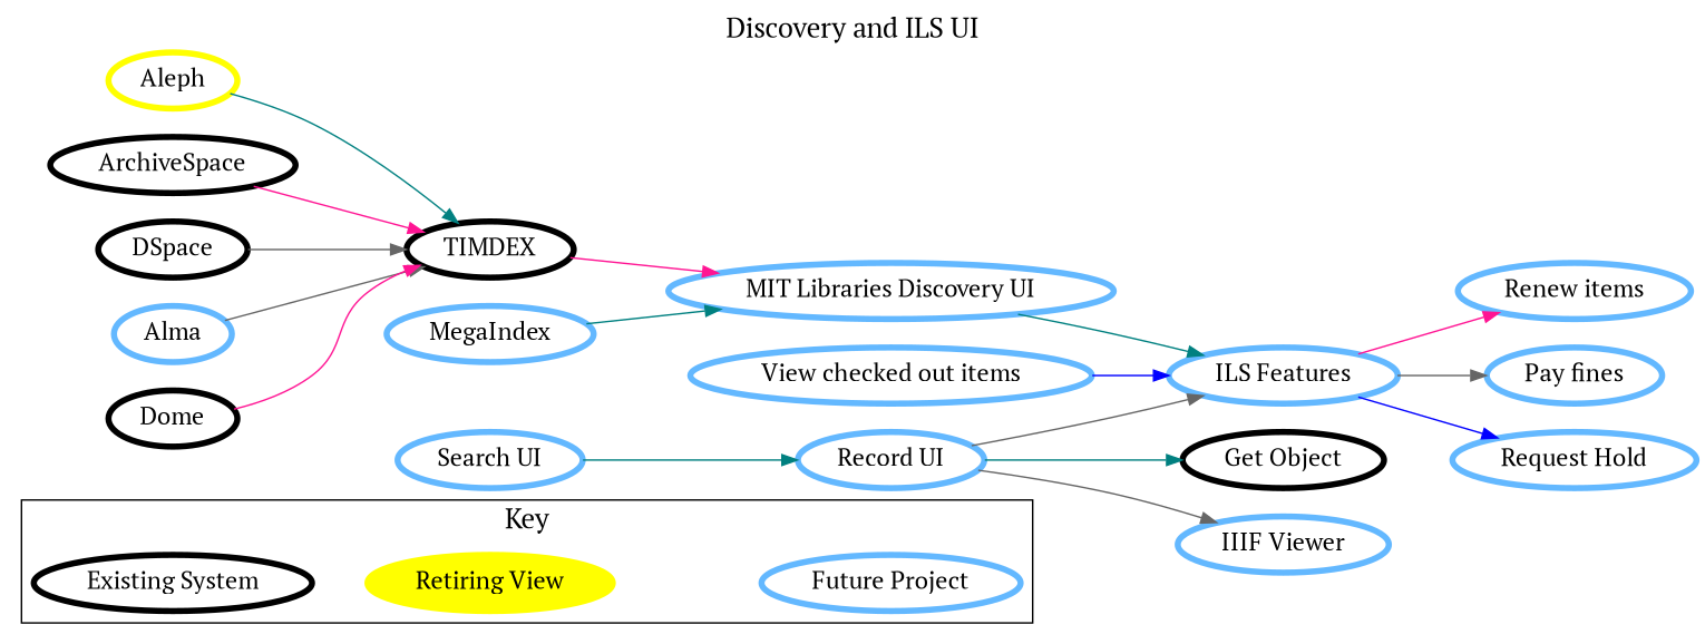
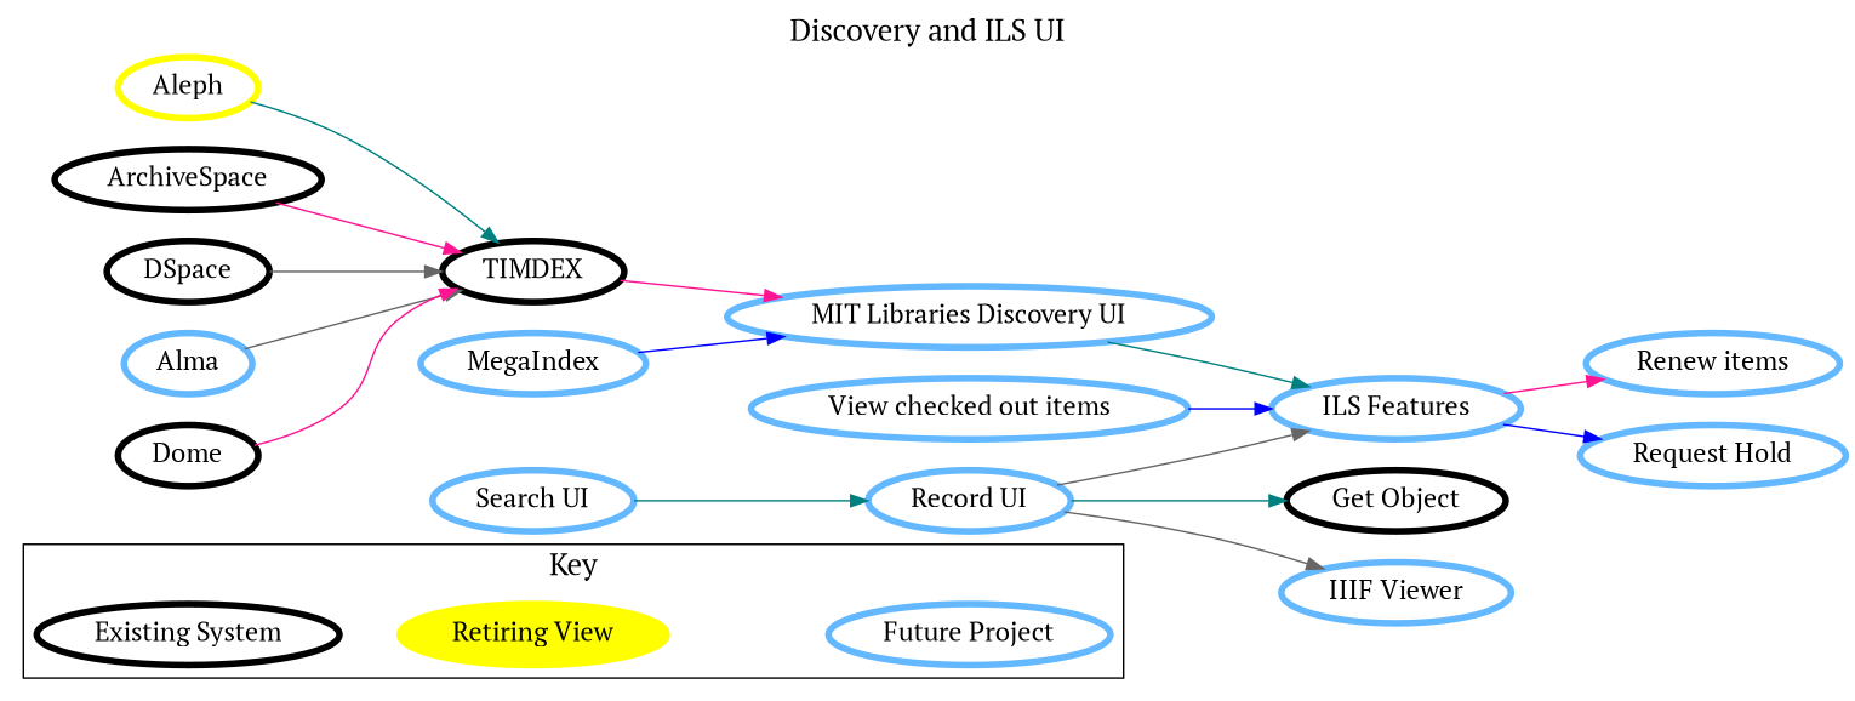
  digraph {
    fontname="PT Serif"
    fontsize=18
    label="Discovery and ILS UI"
    labelloc=t
    rankdir=LR
    node [color=SteelBlue1 fillcolor=white fontname="PT Serif" fontsize=16 penwidth=4 style=filled]
    edge [fontname="PT Serif" color=teal]
    n1 [label="Future Project"]
    n2 [color=Yellow1 fillcolor=Yellow1 label="Retiring View"]
    n3 [label="Existing System" color=""]
    Aleph [color=Yellow1]
    TIMDEX [color=""]
    n6 [label="MIT Libraries Discovery UI"]
    ArchiveSpace [color=""]
    DSpace [color=""]
    Alma
    "ILS Features"
    "Renew items"
-   "Pay fines"
    "Request Hold"
    "View checked out items"
    "Search UI"
    "Record UI"
    Dome [color=""]
    MegaIndex
    "Get Object" [color=""]
    "IIIF Viewer"
    subgraph cluster_1 {
      label=Key
      n1
      n2
      n3
    }
    n2 -> n1 [style=invis color=""]
    n3 -> n2 [style=invis color=""]
    Aleph -> TIMDEX
    TIMDEX -> n6 [color=deeppink]
    n6 -> "ILS Features"
    ArchiveSpace -> TIMDEX [color=deeppink]
    DSpace -> TIMDEX [color=gray40]
    Alma -> TIMDEX [color=gray40]
    "ILS Features" -> "Renew items" [color=deeppink]
-   "ILS Features" -> "Pay fines" [color=gray40]
    "ILS Features" -> "Request Hold" [color=blue]
    "View checked out items" -> "ILS Features" [color=blue]
    "Search UI" -> "Record UI"
    "Record UI" -> "ILS Features" [color=gray40]
    "Record UI" -> "Get Object"
    "Record UI" -> "IIIF Viewer" [color=gray40]
    Dome -> TIMDEX [color=deeppink]
-   MegaIndex -> n6
+   MegaIndex -> n6 [color=blue]
  }
